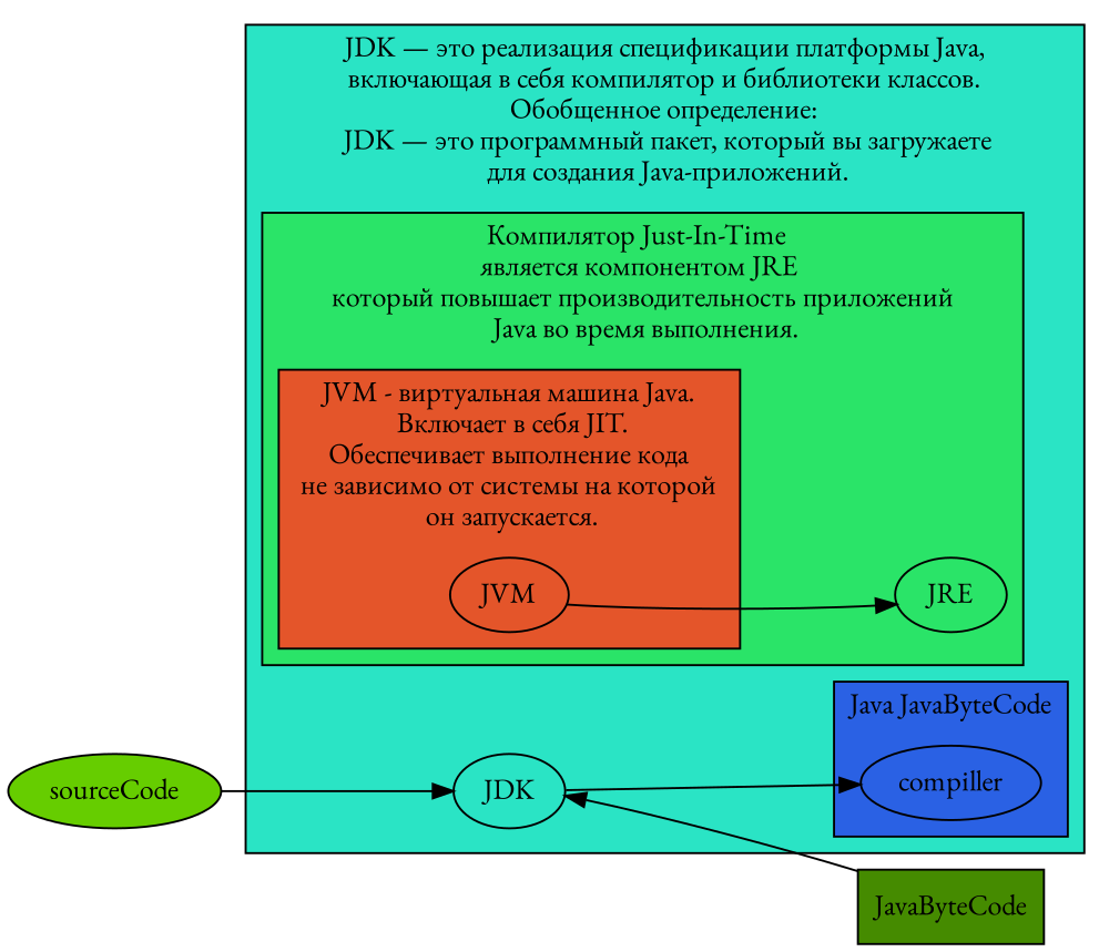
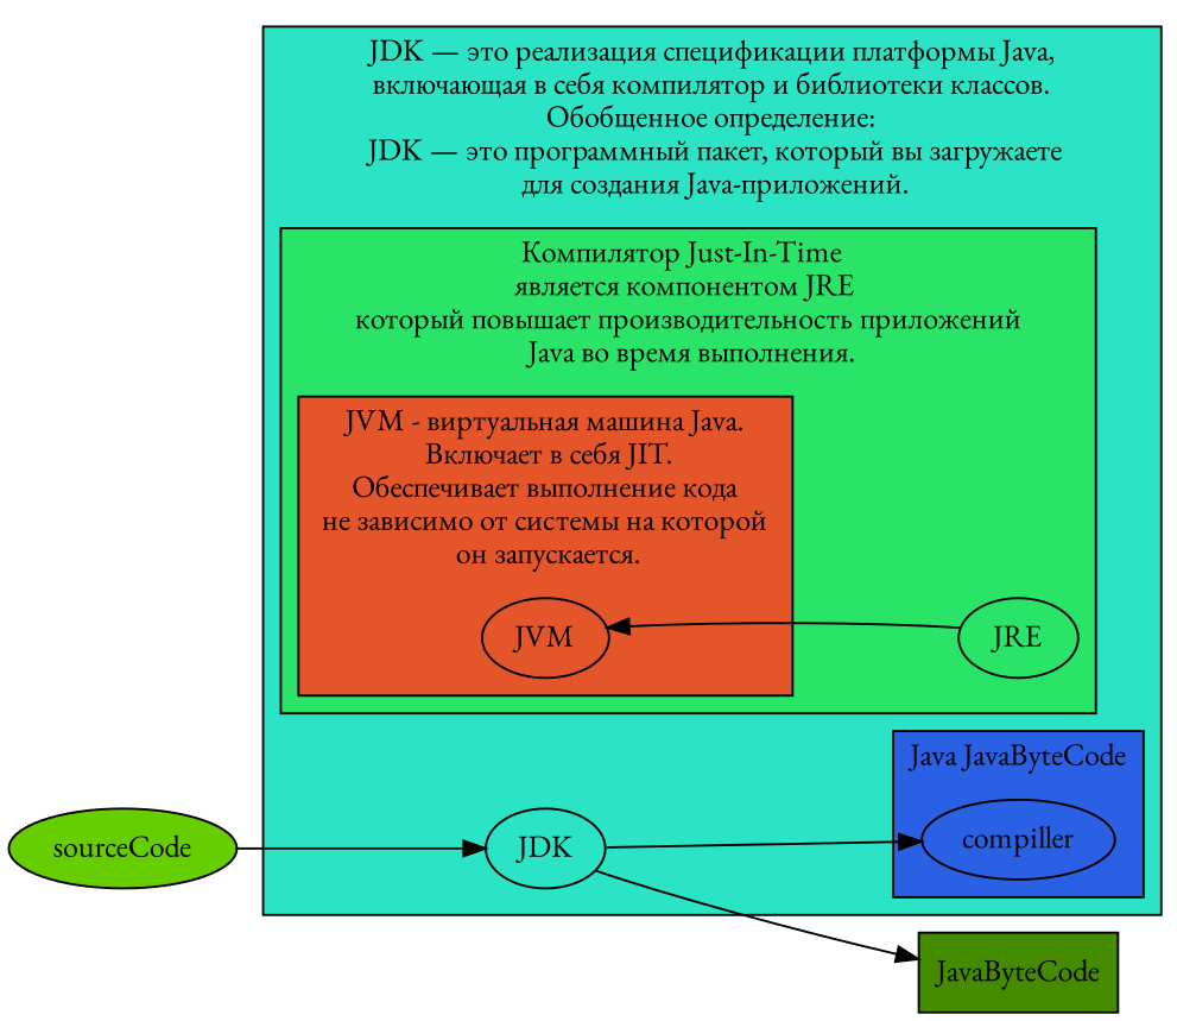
  digraph {
    fontname="EB Garamond"
    rankdir=LR
    node [fontname="EB Garamond"]
    edge [fontname="EB Garamond"]
    compiller
    JVM
    JRE
    JDK
    JavaByteCode [fillcolor=chartreuse4 shape=box style=filled]
    sourceCode [fillcolor=chartreuse3 shape=ellipse style=filled]
    subgraph cluster_1 {
      bgcolor="#2AE4C5"
      label="JDK — это реализация спецификации платформы Java,\n включающая в себя компилятор и библиотеки классов. \n Обобщенное определение: \n JDK — это программный пакет, который вы загружаете\n для создания Java-приложений."
      JDK
      subgraph cluster_2 {
        bgcolor="#2A61E4"
        label="Java JavaByteCode"
        compiller
      }
      subgraph cluster_3 {
        bgcolor="#2AE468"
        label="Компилятор Just-In-Time  \n является компонентом JRE  \n который повышает производительность приложений \n Java во время выполнения."
        JRE
        subgraph cluster_4 {
          bgcolor="#E4552A"
          label="JVM - виртуальная машина Java.\n Включает в себя JIT.\n Обеспечивает выполнение кода \n не зависимо от системы на которой \n он запускается."
          JVM
        }
      }
    }
-   JVM -> JRE
+   JRE -> JVM
    JDK -> compiller
-   JavaByteCode -> JDK
+   JDK -> JavaByteCode
    sourceCode -> JDK
  }
